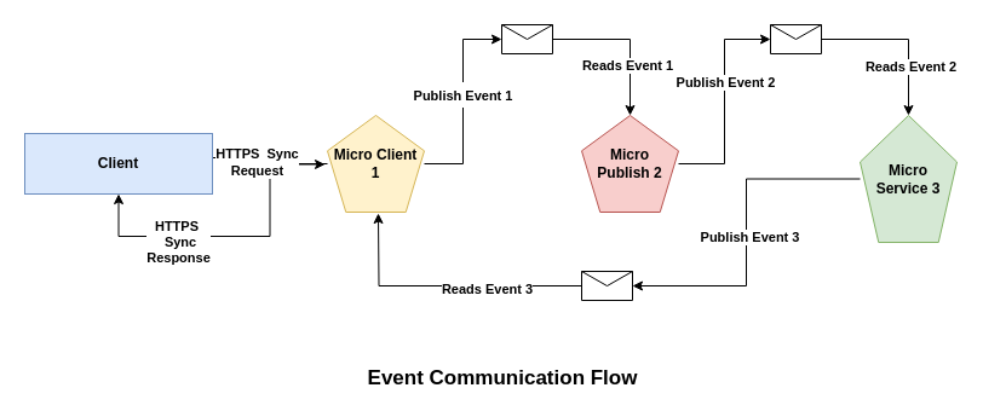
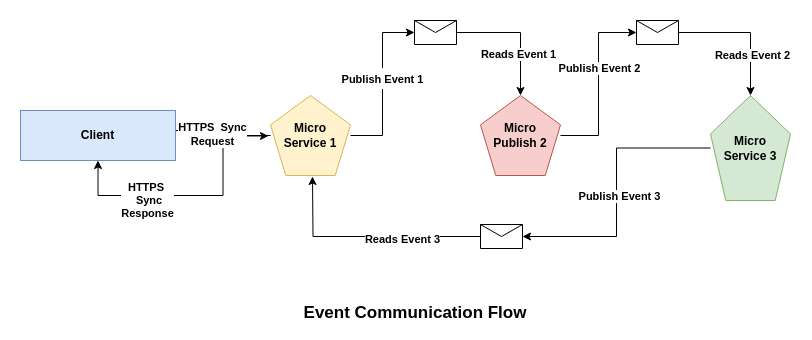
  <mxCell id="0" />
  <mxCell id="1" parent="0" />
  <mxCell id="2" style="edgeStyle=orthogonalEdgeStyle;rounded=0;orthogonalLoop=1;jettySize=auto;html=1;entryX=0.5;entryY=1;entryDx=0;entryDy=0;" edge="1" parent="1" source="6" target="15"><mxGeometry relative="1" as="geometry" /></mxCell>
  <mxCell id="3" value="&lt;b&gt;HTTPS&amp;nbsp;&lt;br&gt;&amp;nbsp;Sync&lt;br&gt;Response&lt;br&gt;&lt;/b&gt;" style="edgeLabel;html=1;align=center;verticalAlign=middle;resizable=0;points=[];" vertex="1" connectable="0" parent="2"><mxGeometry x="0.372" y="4" relative="1" as="geometry"><mxPoint as="offset" /></mxGeometry></mxCell>
  <mxCell id="4" style="edgeStyle=orthogonalEdgeStyle;rounded=0;orthogonalLoop=1;jettySize=auto;html=1;entryX=0;entryY=0.5;entryDx=0;entryDy=0;fontSize=17;" edge="1" parent="1" source="6" target="20"><mxGeometry relative="1" as="geometry" /></mxCell>
  <mxCell id="5" value="&lt;font style=&quot;font-size: 11px&quot;&gt;&lt;b&gt;Publish Event 1&lt;/b&gt;&lt;/font&gt;" style="edgeLabel;html=1;align=center;verticalAlign=middle;resizable=0;points=[];fontSize=17;" vertex="1" connectable="0" parent="4"><mxGeometry x="0.078" y="1" relative="1" as="geometry"><mxPoint as="offset" /></mxGeometry></mxCell>
- <mxCell id="6" value="&lt;b&gt;Micro Client 1&lt;/b&gt;" style="whiteSpace=wrap;html=1;shape=mxgraph.basic.pentagon;fillColor=#fff2cc;strokeColor=#d6b656;" vertex="1" parent="1"><mxGeometry x="270" y="95" width="80" height="80" as="geometry" /></mxCell>
+ <mxCell id="6" value="&lt;b&gt;Micro Service 1&lt;/b&gt;" style="whiteSpace=wrap;html=1;shape=mxgraph.basic.pentagon;fillColor=#fff2cc;strokeColor=#d6b656;" vertex="1" parent="1"><mxGeometry x="270" y="95" width="80" height="80" as="geometry" /></mxCell>
  <mxCell id="7" style="edgeStyle=orthogonalEdgeStyle;rounded=0;orthogonalLoop=1;jettySize=auto;html=1;entryX=0;entryY=0.5;entryDx=0;entryDy=0;fontSize=17;" edge="1" parent="1" source="9" target="23"><mxGeometry relative="1" as="geometry" /></mxCell>
  <mxCell id="8" value="&lt;b&gt;Publish Event 2&lt;/b&gt;" style="edgeLabel;html=1;align=center;verticalAlign=middle;resizable=0;points=[];fontSize=11;" vertex="1" connectable="0" parent="7"><mxGeometry x="0.184" relative="1" as="geometry"><mxPoint as="offset" /></mxGeometry></mxCell>
  <mxCell id="9" value="&lt;b&gt;Micro Publish 2&lt;/b&gt;" style="whiteSpace=wrap;html=1;shape=mxgraph.basic.pentagon;fillColor=#f8cecc;strokeColor=#b85450;" vertex="1" parent="1"><mxGeometry x="480" y="95" width="80" height="80" as="geometry" /></mxCell>
  <mxCell id="10" style="edgeStyle=orthogonalEdgeStyle;rounded=0;orthogonalLoop=1;jettySize=auto;html=1;entryX=1;entryY=0.5;entryDx=0;entryDy=0;fontSize=17;" edge="1" parent="1" source="12" target="26"><mxGeometry relative="1" as="geometry" /></mxCell>
  <mxCell id="11" value="&lt;b&gt;Publish Event 3&lt;/b&gt;" style="edgeLabel;html=1;align=center;verticalAlign=middle;resizable=0;points=[];fontSize=11;" vertex="1" connectable="0" parent="10"><mxGeometry x="0.024" y="2" relative="1" as="geometry"><mxPoint as="offset" /></mxGeometry></mxCell>
  <mxCell id="12" value="&lt;b&gt;Micro Service 3&lt;/b&gt;" style="whiteSpace=wrap;html=1;shape=mxgraph.basic.pentagon;fillColor=#d5e8d4;strokeColor=#82b366;" vertex="1" parent="1"><mxGeometry x="710" y="95" width="80" height="105" as="geometry" /></mxCell>
  <mxCell id="13" style="edgeStyle=orthogonalEdgeStyle;rounded=0;orthogonalLoop=1;jettySize=auto;html=1;entryX=-0.025;entryY=0.506;entryDx=0;entryDy=0;entryPerimeter=0;" edge="1" parent="1" source="15" target="6"><mxGeometry relative="1" as="geometry"><Array as="points"><mxPoint x="199" y="130" /><mxPoint x="199" y="136" /></Array></mxGeometry></mxCell>
  <mxCell id="14" value="&lt;b&gt;HTTPS&amp;nbsp; Sync &lt;br&gt;Request&lt;/b&gt;" style="edgeLabel;html=1;align=center;verticalAlign=middle;resizable=0;points=[];" vertex="1" connectable="0" parent="13"><mxGeometry x="-0.177" y="2" relative="1" as="geometry"><mxPoint x="1" as="offset" /></mxGeometry></mxCell>
  <mxCell id="15" value="&lt;b&gt;Client&lt;/b&gt;" style="rounded=0;whiteSpace=wrap;html=1;fillColor=#dae8fc;strokeColor=#6c8ebf;" vertex="1" parent="1"><mxGeometry x="20" y="110" width="155" height="50" as="geometry" /></mxCell>
  <mxCell id="16" value="&lt;b&gt;&lt;font style=&quot;font-size: 17px&quot;&gt;Event Communication Flow&lt;/font&gt;&lt;/b&gt;" style="text;html=1;strokeColor=none;fillColor=none;align=center;verticalAlign=middle;whiteSpace=wrap;rounded=0;" vertex="1" parent="1"><mxGeometry x="300" y="308" width="230" height="10" as="geometry" /></mxCell>
  <mxCell id="17" style="edgeStyle=orthogonalEdgeStyle;rounded=0;orthogonalLoop=1;jettySize=auto;html=1;exitX=0.5;exitY=1;exitDx=0;exitDy=0;fontSize=17;" edge="1" parent="1" source="16" target="16"><mxGeometry relative="1" as="geometry" /></mxCell>
  <mxCell id="18" style="edgeStyle=orthogonalEdgeStyle;rounded=0;orthogonalLoop=1;jettySize=auto;html=1;entryX=0.5;entryY=0;entryDx=0;entryDy=0;entryPerimeter=0;fontSize=17;" edge="1" parent="1" source="20" target="9"><mxGeometry relative="1" as="geometry" /></mxCell>
  <mxCell id="19" value="&lt;b&gt;Reads Event 1&lt;/b&gt;" style="edgeLabel;html=1;align=center;verticalAlign=middle;resizable=0;points=[];fontSize=11;" vertex="1" connectable="0" parent="18"><mxGeometry x="0.339" y="-3" relative="1" as="geometry"><mxPoint as="offset" /></mxGeometry></mxCell>
  <mxCell id="20" value="" style="shape=message;html=1;whiteSpace=wrap;html=1;outlineConnect=0;fontSize=17;" vertex="1" parent="1"><mxGeometry x="414" y="20" width="42" height="24" as="geometry" /></mxCell>
  <mxCell id="21" style="edgeStyle=orthogonalEdgeStyle;rounded=0;orthogonalLoop=1;jettySize=auto;html=1;entryX=0.5;entryY=0;entryDx=0;entryDy=0;entryPerimeter=0;fontSize=17;" edge="1" parent="1" source="23" target="12"><mxGeometry relative="1" as="geometry" /></mxCell>
  <mxCell id="22" value="&lt;b&gt;Reads Event 2&lt;/b&gt;" style="edgeLabel;html=1;align=center;verticalAlign=middle;resizable=0;points=[];fontSize=11;" vertex="1" connectable="0" parent="21"><mxGeometry x="0.393" y="1" relative="1" as="geometry"><mxPoint as="offset" /></mxGeometry></mxCell>
  <mxCell id="23" value="" style="shape=message;html=1;whiteSpace=wrap;html=1;outlineConnect=0;fontSize=17;" vertex="1" parent="1"><mxGeometry x="636" y="20" width="42" height="24" as="geometry" /></mxCell>
  <mxCell id="24" style="edgeStyle=orthogonalEdgeStyle;rounded=0;orthogonalLoop=1;jettySize=auto;html=1;fontSize=17;" edge="1" parent="1" source="26"><mxGeometry relative="1" as="geometry"><mxPoint x="312" y="176" as="targetPoint" /></mxGeometry></mxCell>
  <mxCell id="25" value="&lt;b&gt;Reads Event 3&lt;/b&gt;" style="edgeLabel;html=1;align=center;verticalAlign=middle;resizable=0;points=[];fontSize=11;" vertex="1" connectable="0" parent="24"><mxGeometry x="-0.307" y="2" relative="1" as="geometry"><mxPoint as="offset" /></mxGeometry></mxCell>
  <mxCell id="26" value="" style="shape=message;html=1;whiteSpace=wrap;html=1;outlineConnect=0;fontSize=17;" vertex="1" parent="1"><mxGeometry x="480" y="224" width="42" height="24" as="geometry" /></mxCell>
